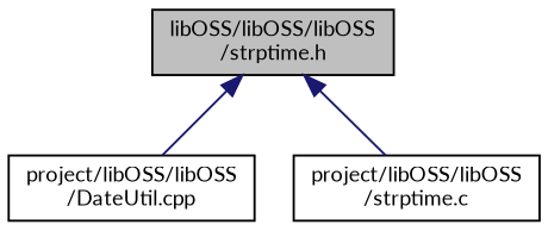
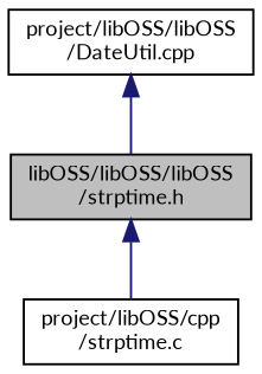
  digraph {
    fontname=Lato
    node [color=black fillcolor=white fontname=Lato fontsize=10 shape=record style=filled]
    edge [color=midnightblue dir=back fontname=Lato fontsize=10 labelfontname=Helvetica labelfontsize=10 style=solid]
    n1 [fillcolor=grey75 fontcolor=black height=0.2 label="libOSS/libOSS/libOSS\l/strptime.h" width=0.4]
    n2 [height=0.2 label="project/libOSS/libOSS\l/DateUtil.cpp" width=0.4]
-   n3 [height=0.2 label="project/libOSS/libOSS\l/strptime.c" width=0.4]
-   n1 -> n2
+   n3 [height=0.2 label="project/libOSS/cpp\l/strptime.c" width=0.4]
+   n2 -> n1
    n1 -> n3
  }
